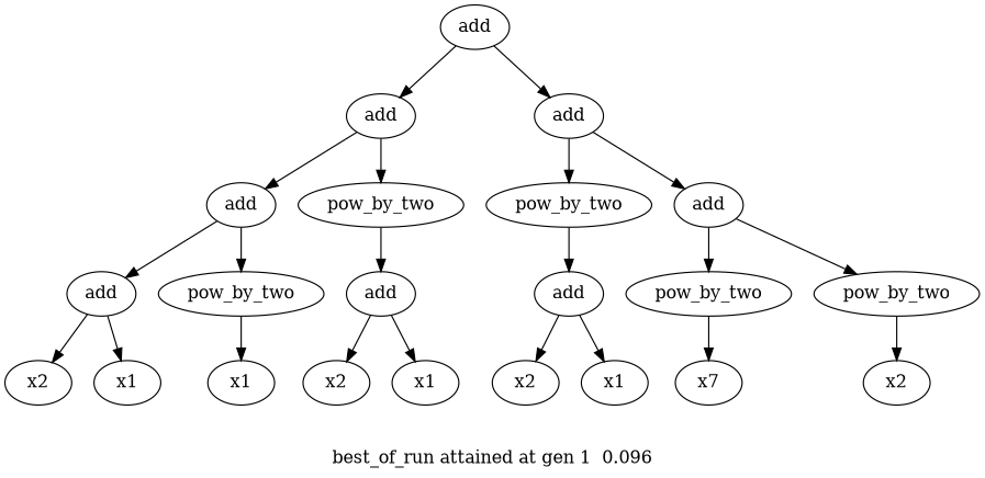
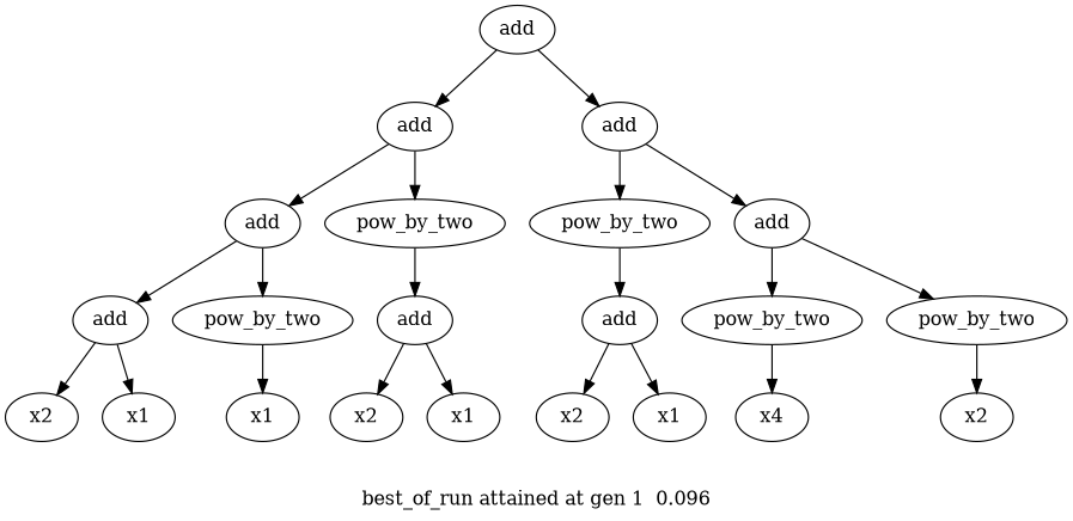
  digraph {
    label="\n\nbest_of_run attained at gen 1  0.096"
    n1 [label=add]
    n2 [label=add]
    n3 [label=add]
    n4 [label=add]
    n5 [label=pow_by_two]
    n6 [label=add]
    n7 [label=pow_by_two]
    n8 [label=x2]
    n9 [label=x1]
    n10 [label=x1]
    n11 [label=add]
    n12 [label=x2]
    n13 [label=x1]
    n14 [label=pow_by_two]
    n15 [label=add]
    n16 [label=add]
    n17 [label=x2]
    n18 [label=x1]
    n19 [label=pow_by_two]
    n20 [label=pow_by_two]
-   n21 [label=x7]
+   n21 [label=x4]
    n22 [label=x2]
    n1 -> n2
    n1 -> n3
    n2 -> n4
    n2 -> n5
    n3 -> n14
    n3 -> n15
    n4 -> n6
    n4 -> n7
    n5 -> n11
    n6 -> n8
    n6 -> n9
    n7 -> n10
    n11 -> n12
    n11 -> n13
    n14 -> n16
    n15 -> n19
    n15 -> n20
    n16 -> n17
    n16 -> n18
    n19 -> n21
    n20 -> n22
  }
